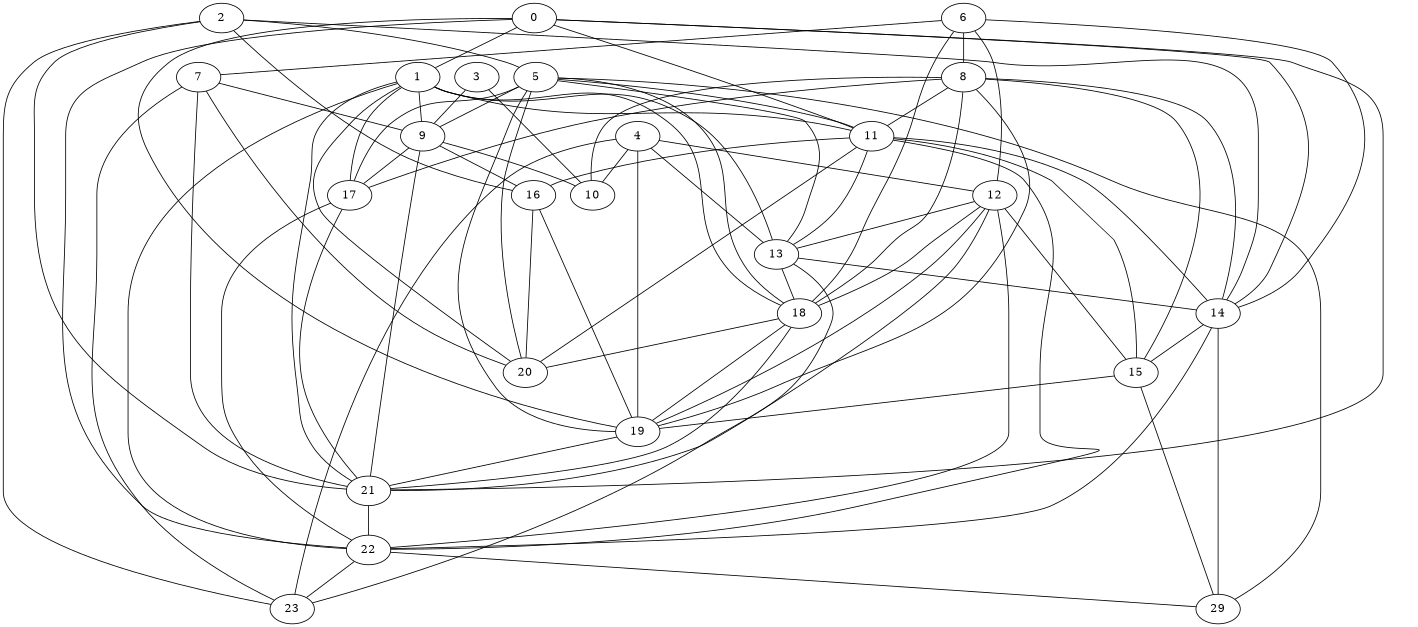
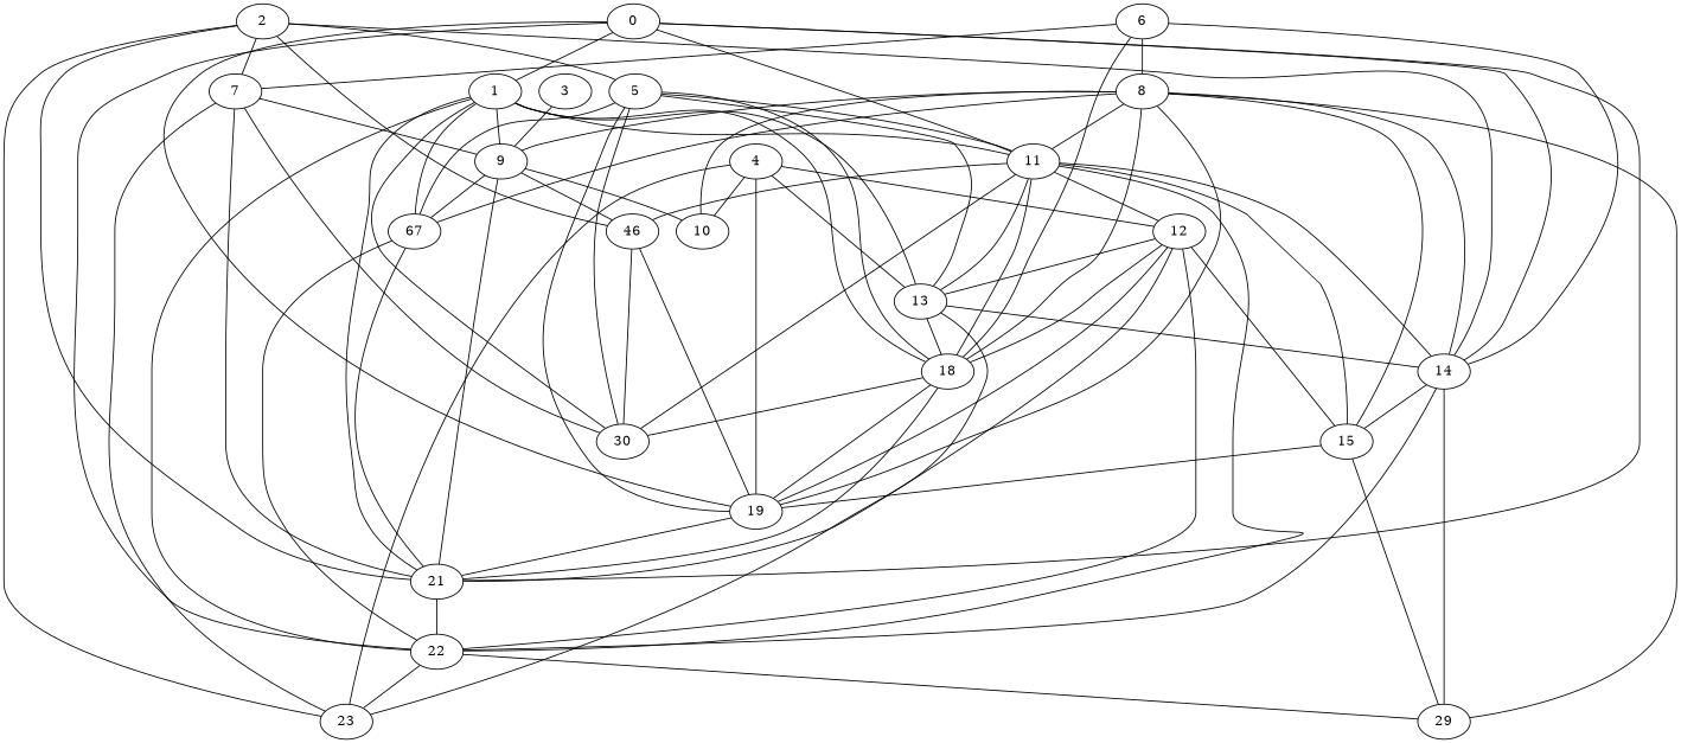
  strict graph {
    edge [is_available=True prob=1.0]
    0
    1
    11
    14
    19
    21
    22
    9
    13
-   17
+   17 [label=67]
    18
-   20
+   20 [label=30]
    15
-   16
+   16 [label=46]
    12
    n16 [label=29]
    23
    10
    2
    5
    7
    3
    4
    6
    8
    0 -- 1 [prob=0.651935353222]
    0 -- 11 [prob=0.83436322336]
    0 -- 14 [prob=0.615540875519]
    0 -- 19 [prob=0.291768120418]
    0 -- 21
    0 -- 22 [prob=0.446206164747]
    1 -- 11 [prob=0.421936119868]
    1 -- 21 [prob=0.659568638902]
    1 -- 22 [prob=0.0970956898913]
    1 -- 9 [prob=0.0255420524685]
    1 -- 13
    1 -- 17 [prob=0.50510525948]
    1 -- 18 [prob=0.305537954859]
    1 -- 20 [prob=0.186042310495]
    11 -- 14 [prob=0.540731649888]
    11 -- 22 [prob=0.201689449846]
    11 -- 13 [prob=0.0950987422245]
+   11 -- 18 [prob=0.189754690441]
    11 -- 20 [prob=0.545850631986]
    11 -- 15
    11 -- 16 [prob=0.464096903427]
-   6 -- 12 [prob=0.291362341675]
+   11 -- 12 [prob=0.291362341675]
    14 -- 22 [prob=0.450659318244]
    14 -- 15
    14 -- n16 [prob=0.61778165597]
    19 -- 21 [prob=0.915410897805]
    21 -- 22 [prob=0.337876487955]
    22 -- n16 [prob=0.57131639262]
    22 -- 23 [prob=0.0564576633174]
    9 -- 21 [prob=0.351893387935]
    9 -- 17 [prob=0.378098503658]
    9 -- 16 [prob=0.901548803697]
    9 -- 10
    13 -- 14 [prob=0.916418869501]
    13 -- 18 [prob=0.0141475890073]
    13 -- 23 [prob=0.213750039756]
    17 -- 21
    17 -- 22 [prob=0.390571392761]
    18 -- 19
    18 -- 21 [prob=0.346433691456]
    18 -- 20 [prob=0.874217299163]
    15 -- 19
    15 -- n16
    16 -- 19 [prob=0.438039995952]
    16 -- 20 [prob=0.922136178503]
    12 -- 19
    12 -- 21
    12 -- 22
    12 -- 13 [prob=0.968002704226]
    12 -- 18
    12 -- 15 [prob=0.963350445134]
    2 -- 14
    2 -- 21
    2 -- 16 [prob=0.42839935687]
    2 -- 23 [prob=0.488210560318]
    2 -- 5 [prob=0.680070549054]
+   2 -- 7
    5 -- 11 [prob=0.865332931022]
    5 -- 19 [prob=0.748566068967]
    5 -- 13 [prob=0.190505946714]
    5 -- 17
    5 -- 18
    5 -- 20 [prob=0.692708472054]
-   5 -- n16
+   8 -- n16
    7 -- 21
    7 -- 9 [prob=0.802489763082]
    7 -- 20 [prob=0.47827721601]
    7 -- 23 [prob=0.00442641908289]
    3 -- 9 [prob=0.386956895016]
-   3 -- 10 [prob=0.749932807474]
    4 -- 19 [prob=0.493233439478]
    4 -- 13 [prob=0.888116832291]
    4 -- 12 [prob=0.864067613312]
    4 -- 23 [prob=0.917912576197]
    4 -- 10
    6 -- 14
    6 -- 18 [prob=0.866854474836]
    6 -- 7 [prob=0.774000300534]
    6 -- 8 [prob=0.410725075162]
    8 -- 11 [prob=0.000346493314873]
    8 -- 14 [prob=0.92210198034]
    8 -- 19 [prob=0.33533821389]
-   5 -- 9
+   8 -- 9
    8 -- 17 [prob=0.582230302028]
    8 -- 18 [prob=0.380444339443]
    8 -- 15 [prob=0.625617521564]
    8 -- 10
  }
